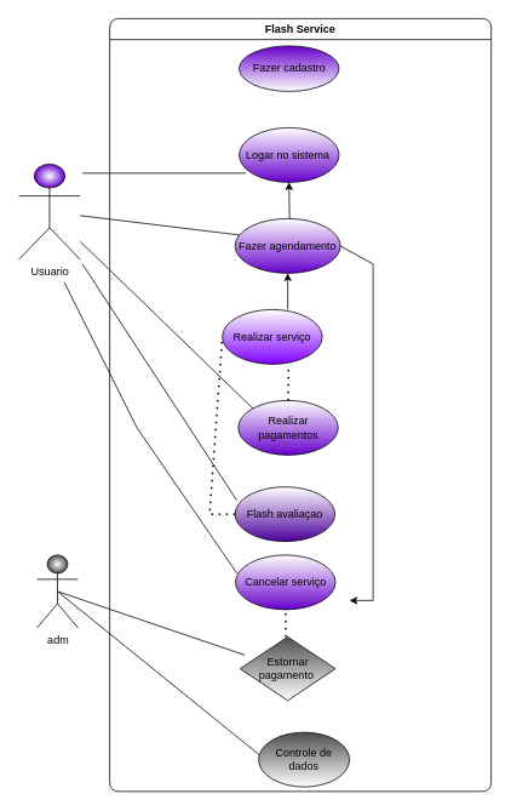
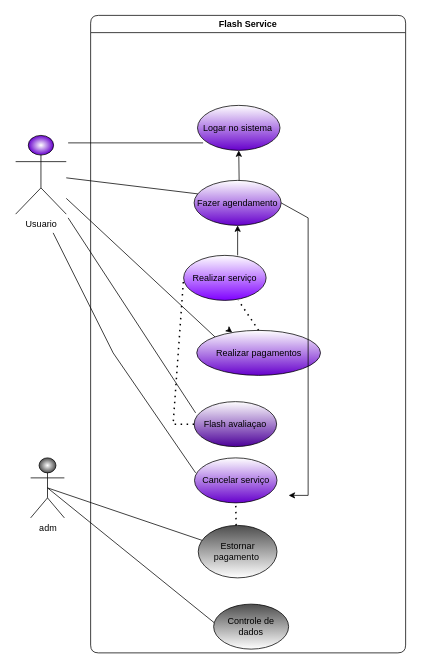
  <mxCell id="0" />
  <mxCell id="1" parent="0" />
  <mxCell id="2" value="Usuario" style="shape=umlActor;verticalLabelPosition=bottom;verticalAlign=top;html=1;outlineConnect=0;fillColor=default;gradientColor=#6600CC;gradientDirection=radial;" parent="1" vertex="1"><mxGeometry y="180" width="67.5" height="105" as="geometry" x="20" /></mxCell>
  <mxCell id="3" value="adm" style="shape=umlActor;verticalLabelPosition=bottom;verticalAlign=top;html=1;outlineConnect=0;gradientColor=#4D4D4D;gradientDirection=radial;" parent="1" vertex="1"><mxGeometry x="40" y="610" width="45" height="80" as="geometry" /></mxCell>
  <mxCell id="4" value="Flash Service" style="swimlane;swimlaneFillColor=#FFFFFF;gradientColor=#ffffff;rounded=1;shadow=0;" parent="1" vertex="1"><mxGeometry x="120" y="20" width="420" height="850" as="geometry" /></mxCell>
- <mxCell id="5" value="Fazer cadastro" style="ellipse;whiteSpace=wrap;html=1;gradientColor=#6600CC;gradientDirection=north;fillColor=default;strokeColor=default;" parent="4" vertex="1"><mxGeometry x="142.5" y="30" width="110" height="50" as="geometry" /></mxCell>
  <mxCell id="6" value="Logar no sistema&amp;nbsp;" style="ellipse;whiteSpace=wrap;html=1;gradientColor=#6600CC;" parent="4" vertex="1"><mxGeometry x="142.5" y="120" width="110" height="60" as="geometry" /></mxCell>
  <mxCell id="7" value="Flash avaliaçao" style="ellipse;whiteSpace=wrap;html=1;gradientColor=#4C0099;" parent="4" vertex="1"><mxGeometry x="138" y="515" width="110" height="60" as="geometry" /></mxCell>
- <mxCell id="8" value="Realizar pagamentos" style="ellipse;whiteSpace=wrap;html=1;gradientColor=#6600CC;" parent="4" vertex="1"><mxGeometry x="141.5" y="420" width="110" height="60" as="geometry" /></mxCell>
+ <mxCell id="8" value="Realizar pagamentos" style="ellipse;whiteSpace=wrap;html=1;gradientColor=#6600CC;" parent="4" vertex="1"><mxGeometry x="141.5" y="420" width="165" height="60" as="geometry" /></mxCell>
  <mxCell id="9" value="Realizar serviço" style="ellipse;whiteSpace=wrap;html=1;gradientColor=#7F00FF;" parent="4" vertex="1"><mxGeometry x="124" y="320" width="110" height="60" as="geometry" /></mxCell>
  <mxCell id="10" value="Cancelar serviço" style="ellipse;whiteSpace=wrap;html=1;fillColor=#6600CC;gradientColor=#ffffff;gradientDirection=north;" parent="4" vertex="1"><mxGeometry x="138.5" y="590" width="110" height="60" as="geometry" /></mxCell>
- <mxCell id="11" value="Estornar pagamento&amp;nbsp;" style="rhombus;whiteSpace=wrap;html=1;gradientColor=#4D4D4D;gradientDirection=north;" parent="4" vertex="1"><mxGeometry x="143.5" y="680" width="105" height="70" as="geometry" /></mxCell>
+ <mxCell id="11" value="Estornar pagamento&amp;nbsp;" style="ellipse;whiteSpace=wrap;html=1;gradientColor=#4D4D4D;gradientDirection=north;" parent="4" vertex="1"><mxGeometry x="143.5" y="680" width="105" height="70" as="geometry" /></mxCell>
  <mxCell id="12" value="Fazer agendamento" style="ellipse;whiteSpace=wrap;html=1;gradientColor=#6600CC;" parent="4" vertex="1"><mxGeometry x="138" y="220" width="116" height="60" as="geometry" /></mxCell>
  <mxCell id="13" style="edgeStyle=orthogonalEdgeStyle;rounded=0;orthogonalLoop=1;jettySize=auto;html=1;exitX=0.5;exitY=1;exitDx=0;exitDy=0;" parent="4" source="11" target="11" edge="1"><mxGeometry relative="1" as="geometry" /></mxCell>
  <mxCell id="14" value="Controle de dados" style="ellipse;whiteSpace=wrap;html=1;gradientColor=#4D4D4D;gradientDirection=north;" parent="4" vertex="1"><mxGeometry x="164" y="785" width="100" height="60" as="geometry" /></mxCell>
  <mxCell id="15" value="" style="endArrow=none;dashed=1;html=1;dashPattern=1 3;strokeWidth=2;rounded=0;entryX=0.5;entryY=1;entryDx=0;entryDy=0;" parent="4" target="10" edge="1"><mxGeometry width="50" height="50" relative="1" as="geometry"><mxPoint x="194" y="680" as="sourcePoint" /><mxPoint x="250" y="465" as="targetPoint" /></mxGeometry></mxCell>
  <mxCell id="16" value="" style="endArrow=classic;html=1;rounded=0;entryX=0.5;entryY=1;entryDx=0;entryDy=0;fillColor=#6a00ff;strokeColor=#000000;" parent="4" target="12" edge="1"><mxGeometry width="50" height="50" relative="1" as="geometry"><mxPoint x="196" y="320" as="sourcePoint" /><mxPoint x="235" y="270" as="targetPoint" /></mxGeometry></mxCell>
  <mxCell id="17" value="" style="endArrow=classic;html=1;rounded=0;" parent="4" target="8" edge="1"><mxGeometry width="50" height="50" relative="1" as="geometry"><mxPoint x="185" y="420" as="sourcePoint" /><mxPoint x="235" y="370" as="targetPoint" /></mxGeometry></mxCell>
  <mxCell id="18" value="" style="endArrow=none;dashed=1;html=1;dashPattern=1 3;strokeWidth=2;rounded=0;entryX=0;entryY=0.5;entryDx=0;entryDy=0;exitX=0;exitY=0.5;exitDx=0;exitDy=0;" parent="4" source="7" target="9" edge="1"><mxGeometry width="50" height="50" relative="1" as="geometry"><mxPoint x="130" y="545" as="sourcePoint" /><mxPoint x="130" y="350" as="targetPoint" /><Array as="points"><mxPoint x="110" y="545" /></Array></mxGeometry></mxCell>
  <mxCell id="19" value="" style="endArrow=classic;html=1;rounded=0;entryX=0.5;entryY=1;entryDx=0;entryDy=0;" parent="4" target="6" edge="1"><mxGeometry width="50" height="50" relative="1" as="geometry"><mxPoint x="198" y="220" as="sourcePoint" /><mxPoint x="244" y="170" as="targetPoint" /></mxGeometry></mxCell>
  <mxCell id="20" value="" style="endArrow=none;dashed=1;html=1;dashPattern=1 3;strokeWidth=2;rounded=0;exitX=0.5;exitY=0;exitDx=0;exitDy=0;" parent="4" source="8" edge="1"><mxGeometry width="50" height="50" relative="1" as="geometry"><mxPoint x="187.5" y="430" as="sourcePoint" /><mxPoint x="197" y="380" as="targetPoint" /></mxGeometry></mxCell>
  <mxCell id="21" value="" style="endArrow=none;html=1;rounded=0;entryX=0.05;entryY=0.286;entryDx=0;entryDy=0;entryPerimeter=0;exitX=0.5;exitY=0.5;exitDx=0;exitDy=0;exitPerimeter=0;" parent="1" source="3" target="11" edge="1"><mxGeometry width="50" height="50" relative="1" as="geometry"><mxPoint x="120" y="500" as="sourcePoint" /><mxPoint x="170" y="460" as="targetPoint" /></mxGeometry></mxCell>
  <mxCell id="22" value="" style="endArrow=none;html=1;rounded=0;entryX=0.009;entryY=0.415;entryDx=0;entryDy=0;entryPerimeter=0;exitX=0.5;exitY=0.5;exitDx=0;exitDy=0;exitPerimeter=0;" parent="1" source="3" target="14" edge="1"><mxGeometry width="50" height="50" relative="1" as="geometry"><mxPoint x="100" y="540" as="sourcePoint" /><mxPoint x="150" y="490" as="targetPoint" /><Array as="points" /></mxGeometry></mxCell>
  <mxCell id="23" value="" style="endArrow=classic;html=1;rounded=0;exitX=1;exitY=0.5;exitDx=0;exitDy=0;" parent="1" source="12" edge="1"><mxGeometry width="50" height="50" relative="1" as="geometry"><mxPoint x="450" y="220" as="sourcePoint" /><mxPoint x="384" y="660" as="targetPoint" /><Array as="points"><mxPoint x="410" y="290" /><mxPoint x="410" y="660" /></Array></mxGeometry></mxCell>
  <mxCell id="24" value="" style="endArrow=none;html=1;rounded=0;" parent="1" edge="1"><mxGeometry width="50" height="50" relative="1" as="geometry"><mxPoint x="90" y="190" as="sourcePoint" /><mxPoint x="270" y="190" as="targetPoint" /></mxGeometry></mxCell>
  <mxCell id="25" value="" style="endArrow=none;html=1;rounded=0;entryX=0.043;entryY=0.3;entryDx=0;entryDy=0;entryPerimeter=0;" parent="1" source="2" target="12" edge="1"><mxGeometry width="50" height="50" relative="1" as="geometry"><mxPoint x="90" y="220" as="sourcePoint" /><mxPoint x="126.25" y="177.5" as="targetPoint" /></mxGeometry></mxCell>
  <mxCell id="26" value="" style="endArrow=none;html=1;rounded=0;entryX=0.018;entryY=0.25;entryDx=0;entryDy=0;entryPerimeter=0;" parent="1" target="7" edge="1"><mxGeometry width="50" height="50" relative="1" as="geometry"><mxPoint x="90" y="290" as="sourcePoint" /><mxPoint x="246.25" y="510" as="targetPoint" /></mxGeometry></mxCell>
  <mxCell id="27" value="" style="endArrow=none;html=1;rounded=0;entryX=0;entryY=0;entryDx=0;entryDy=0;" parent="1" source="2" target="8" edge="1"><mxGeometry width="50" height="50" relative="1" as="geometry"><mxPoint x="100" y="270" as="sourcePoint" /><mxPoint x="280" y="460" as="targetPoint" /></mxGeometry></mxCell>
  <mxCell id="28" value="" style="endArrow=none;html=1;rounded=0;entryX=0.014;entryY=0.333;entryDx=0;entryDy=0;entryPerimeter=0;" parent="1" target="10" edge="1"><mxGeometry width="50" height="50" relative="1" as="geometry"><mxPoint x="70" y="310" as="sourcePoint" /><mxPoint x="110" y="490" as="targetPoint" /><Array as="points"><mxPoint x="150" y="470" /></Array></mxGeometry></mxCell>
